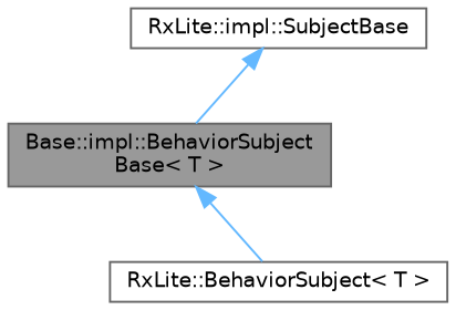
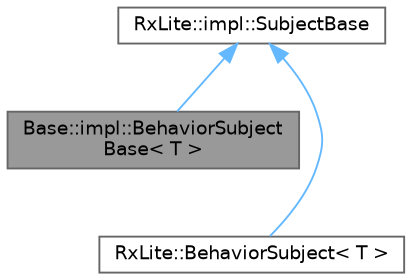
  digraph {
    node [color=gray40 fillcolor=white fontname=Helvetica fontsize=10 shape=box style=filled]
    edge [color=steelblue1 dir=back fontname=Helvetica fontsize=10 labelfontname=Helvetica labelfontsize=10 style=solid]
    n1 [fillcolor=grey60 fontcolor=black height=0.2 label="Base::impl::BehaviorSubject\lBase\< T \>" width=0.4]
    n2 [height=0.2 label="RxLite::BehaviorSubject\< T \>" width=0.4]
    n3 [height=0.2 label="RxLite::impl::SubjectBase" width=0.4]
-   n1 -> n2
+   n3 -> n2
    n3 -> n1
  }
